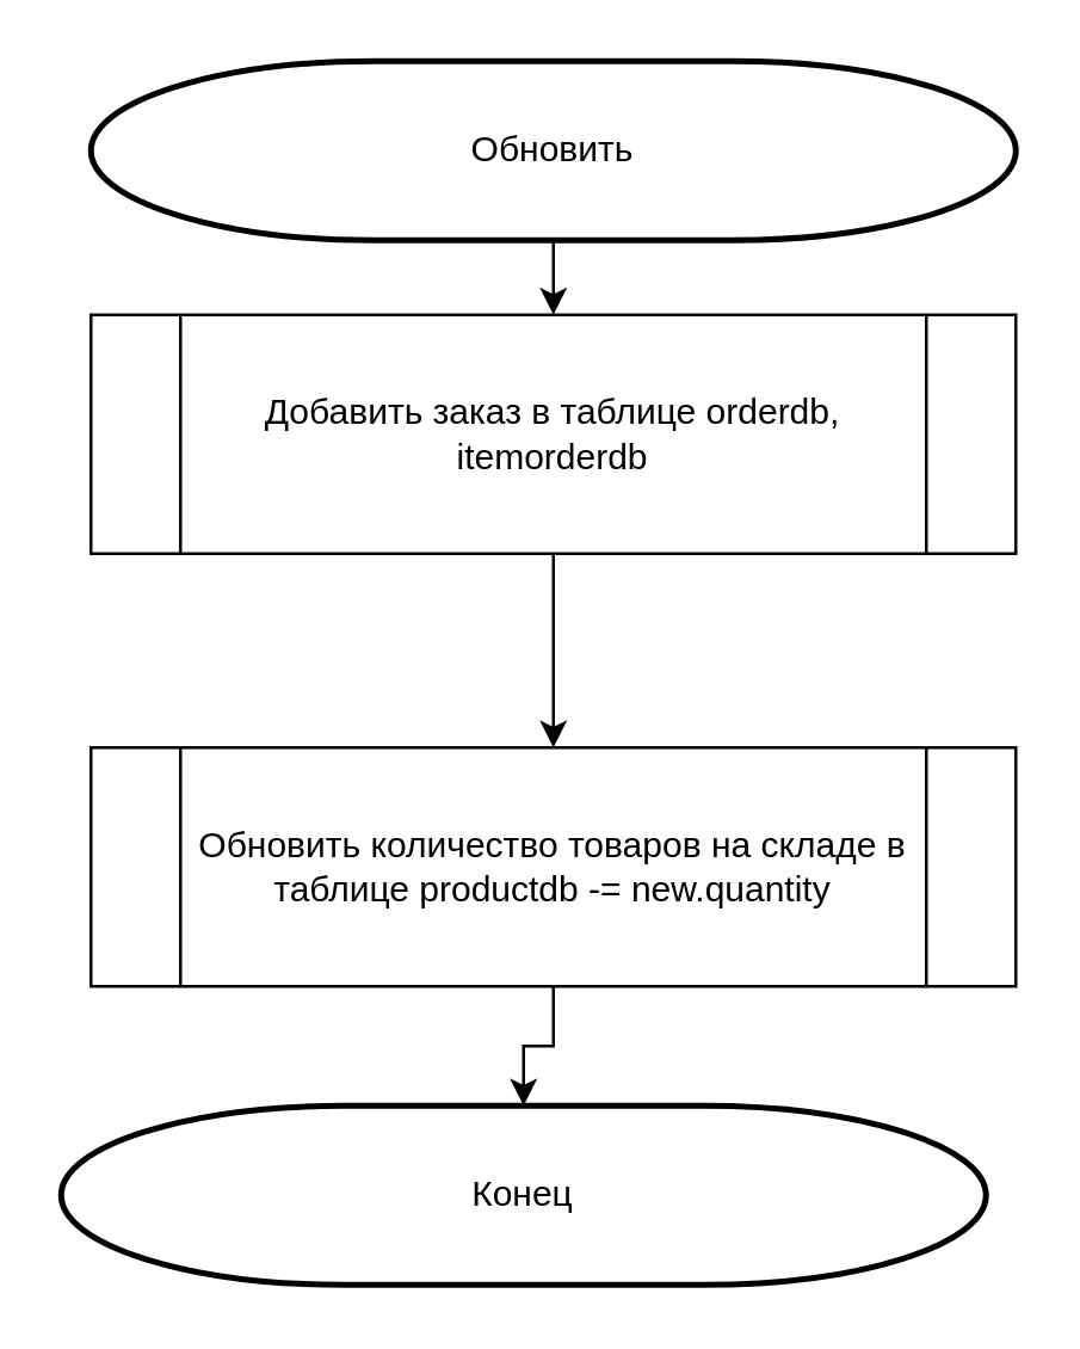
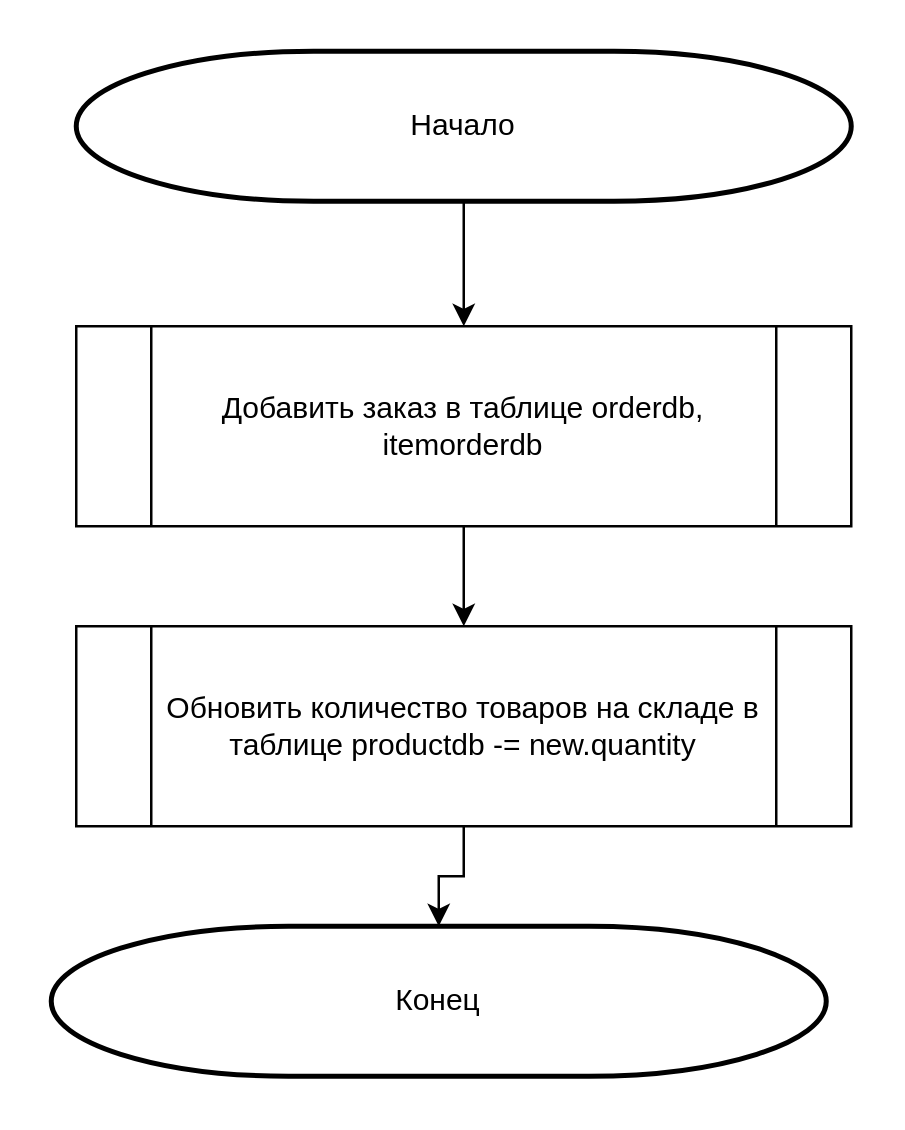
  <mxCell id="0" />
  <mxCell id="1" parent="0" />
  <mxCell id="2" style="edgeStyle=orthogonalEdgeStyle;rounded=0;orthogonalLoop=1;jettySize=auto;html=1;entryX=0.5;entryY=0;entryDx=0;entryDy=0;" edge="1" parent="1" source="3" target="4"><mxGeometry relative="1" as="geometry" /></mxCell>
- <mxCell id="3" value="Добавить заказ в таблице orderdb, itemorderdb" style="shape=process;whiteSpace=wrap;html=1;backgroundOutline=1;size=0.097;" vertex="1" parent="1"><mxGeometry x="30" y="105" width="310" height="80" as="geometry" /></mxCell>
+ <mxCell id="3" value="Добавить заказ в таблице orderdb, itemorderdb" style="shape=process;whiteSpace=wrap;html=1;backgroundOutline=1;size=0.097;" vertex="1" parent="1"><mxGeometry x="30" y="130" width="310" height="80" as="geometry" /></mxCell>
  <mxCell id="4" value="Обновить количество товаров на складе в таблице productdb -= new.quantity" style="shape=process;whiteSpace=wrap;html=1;backgroundOutline=1;size=0.097;" vertex="1" parent="1"><mxGeometry x="30" y="250" width="310" height="80" as="geometry" /></mxCell>
  <mxCell id="5" value="Конец" style="strokeWidth=2;html=1;shape=mxgraph.flowchart.terminator;whiteSpace=wrap;" vertex="1" parent="1"><mxGeometry x="20" y="370" width="310" height="60" as="geometry" /></mxCell>
  <mxCell id="6" style="edgeStyle=orthogonalEdgeStyle;rounded=0;orthogonalLoop=1;jettySize=auto;html=1;entryX=0.5;entryY=0;entryDx=0;entryDy=0;" edge="1" parent="1" source="7" target="3"><mxGeometry relative="1" as="geometry" /></mxCell>
- <mxCell id="7" value="Обновить" style="strokeWidth=2;html=1;shape=mxgraph.flowchart.terminator;whiteSpace=wrap;" vertex="1" parent="1"><mxGeometry x="30" y="20" width="310" height="60" as="geometry" /></mxCell>
+ <mxCell id="7" value="Начало" style="strokeWidth=2;html=1;shape=mxgraph.flowchart.terminator;whiteSpace=wrap;" vertex="1" parent="1"><mxGeometry x="30" y="20" width="310" height="60" as="geometry" /></mxCell>
  <mxCell id="8" style="edgeStyle=orthogonalEdgeStyle;rounded=0;orthogonalLoop=1;jettySize=auto;html=1;entryX=0.5;entryY=0;entryDx=0;entryDy=0;entryPerimeter=0;" edge="1" parent="1" source="4" target="5"><mxGeometry relative="1" as="geometry" /></mxCell>
